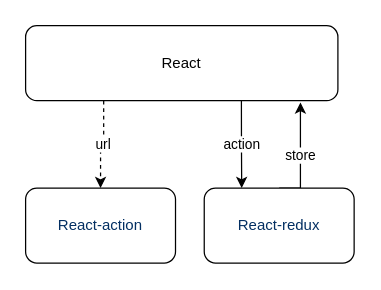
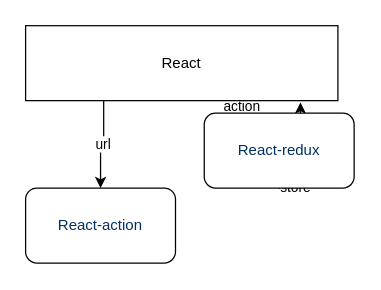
  <mxCell id="0" />
  <mxCell id="1" parent="0" />
  <mxCell id="2" value="action" style="edgeStyle=orthogonalEdgeStyle;rounded=0;orthogonalLoop=1;jettySize=auto;html=1;exitX=0.691;exitY=0.983;exitDx=0;exitDy=0;entryX=0.25;entryY=0;entryDx=0;entryDy=0;exitPerimeter=0;" edge="1" parent="1" source="4" target="7"><mxGeometry relative="1" as="geometry" /></mxCell>
- <mxCell id="3" value="url" style="edgeStyle=orthogonalEdgeStyle;rounded=0;orthogonalLoop=1;jettySize=auto;html=1;exitX=0.25;exitY=1;exitDx=0;exitDy=0;dashed=1;" edge="1" parent="1" source="4" target="5"><mxGeometry relative="1" as="geometry" /></mxCell>
- <mxCell id="4" value="React" style="rounded=1;whiteSpace=wrap;html=1;" vertex="1" parent="1"><mxGeometry x="20" y="20" width="250" height="60" as="geometry" /></mxCell>
+ <mxCell id="3" value="url" style="edgeStyle=orthogonalEdgeStyle;rounded=0;orthogonalLoop=1;jettySize=auto;html=1;exitX=0.25;exitY=1;exitDx=0;exitDy=0;" edge="1" parent="1" source="4" target="5"><mxGeometry relative="1" as="geometry" /></mxCell>
+ <mxCell id="4" value="React" style="whiteSpace=wrap;html=1;rounded=0;" vertex="1" parent="1"><mxGeometry x="20" y="20" width="250" height="60" as="geometry" /></mxCell>
  <mxCell id="5" value="&lt;span style=&quot;color: rgb(3 , 47 , 98) ; font-family: , &amp;#34;consolas&amp;#34; , &amp;#34;liberation mono&amp;#34; , &amp;#34;menlo&amp;#34; , monospace ; white-space: pre ; background-color: rgb(255 , 255 , 255)&quot;&gt;React-action&lt;/span&gt;" style="rounded=1;whiteSpace=wrap;html=1;" vertex="1" parent="1"><mxGeometry x="20" y="150" width="120" height="60" as="geometry" /></mxCell>
  <mxCell id="6" value="store" style="edgeStyle=orthogonalEdgeStyle;rounded=0;orthogonalLoop=1;jettySize=auto;html=1;exitX=0.5;exitY=0;exitDx=0;exitDy=0;entryX=0.88;entryY=1.023;entryDx=0;entryDy=0;entryPerimeter=0;" edge="1" parent="1" source="7" target="4"><mxGeometry relative="1" as="geometry"><Array as="points"><mxPoint x="240" y="150" /></Array></mxGeometry></mxCell>
- <mxCell id="7" value="&lt;span style=&quot;color: rgb(3 , 47 , 98) ; font-family: , &amp;#34;consolas&amp;#34; , &amp;#34;liberation mono&amp;#34; , &amp;#34;menlo&amp;#34; , monospace ; white-space: pre ; background-color: rgb(255 , 255 , 255)&quot;&gt;React-redux&lt;/span&gt;" style="rounded=1;whiteSpace=wrap;html=1;" vertex="1" parent="1"><mxGeometry x="163" y="150" width="120" height="60" as="geometry" /></mxCell>
+ <mxCell id="7" value="&lt;span style=&quot;color: rgb(3 , 47 , 98) ; font-family: , &amp;#34;consolas&amp;#34; , &amp;#34;liberation mono&amp;#34; , &amp;#34;menlo&amp;#34; , monospace ; white-space: pre ; background-color: rgb(255 , 255 , 255)&quot;&gt;React-redux&lt;/span&gt;" style="rounded=1;whiteSpace=wrap;html=1;" vertex="1" parent="1"><mxGeometry x="163" y="90" width="120" height="60" as="geometry" /></mxCell>
